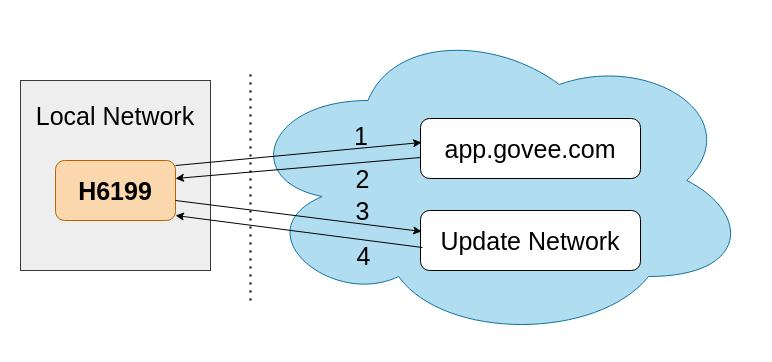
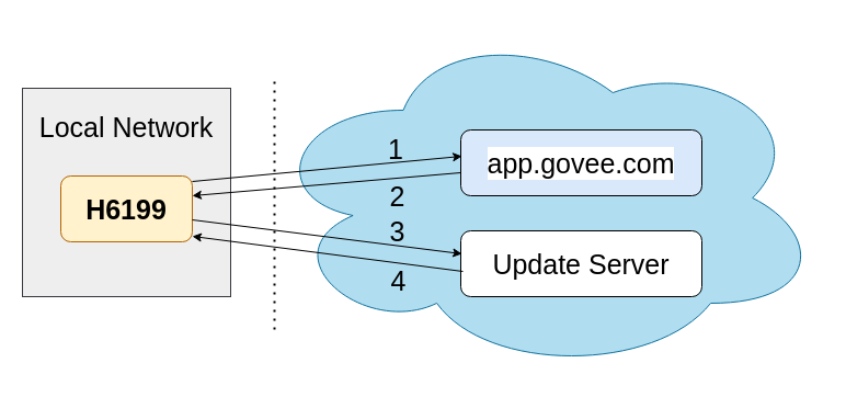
  <mxCell id="0" />
  <mxCell id="1" parent="0" />
  <mxCell id="2" value="&lt;div&gt;Local Network&lt;/div&gt;&lt;br&gt;&lt;div&gt;&lt;br&gt;&lt;/div&gt;&lt;div&gt;&lt;br&gt;&lt;/div&gt;&lt;div&gt;&lt;br&gt;&lt;/div&gt;" style="rounded=0;whiteSpace=wrap;html=1;labelBackgroundColor=none;fontSize=25;labelBorderColor=none;fillColor=#eeeeee;strokeColor=#36393d;" vertex="1" parent="1"><mxGeometry x="20" y="80" width="190" height="190" as="geometry" /></mxCell>
  <mxCell id="3" value="" style="ellipse;shape=cloud;whiteSpace=wrap;html=1;fillColor=#b1ddf0;strokeColor=#10739e;" vertex="1" parent="1"><mxGeometry x="240" y="20" width="510" height="320" as="geometry" /></mxCell>
  <mxCell id="4" value="" style="endArrow=none;dashed=1;html=1;dashPattern=1 3;strokeWidth=2;rounded=0;" edge="1" parent="1"><mxGeometry width="50" height="50" relative="1" as="geometry"><mxPoint x="250" y="300" as="sourcePoint" /><mxPoint x="250" y="70" as="targetPoint" /></mxGeometry></mxCell>
- <mxCell id="5" value="app.govee.com" style="rounded=1;whiteSpace=wrap;html=1;labelBackgroundColor=#FFFFFF;fontSize=25;" vertex="1" parent="1"><mxGeometry x="420" y="118" width="220" height="60" as="geometry" /></mxCell>
+ <mxCell id="5" value="app.govee.com" style="rounded=1;whiteSpace=wrap;html=1;labelBackgroundColor=#FFFFFF;fontSize=25;fillColor=#dae8fc;" vertex="1" parent="1"><mxGeometry x="420" y="118" width="220" height="60" as="geometry" /></mxCell>
  <mxCell id="6" value="" style="endArrow=classic;html=1;rounded=0;fontSize=25;exitX=1;exitY=0.25;exitDx=0;exitDy=0;entryX=0.005;entryY=0.4;entryDx=0;entryDy=0;entryPerimeter=0;" edge="1" parent="1" target="5"><mxGeometry width="50" height="50" relative="1" as="geometry"><mxPoint x="175" y="165" as="sourcePoint" /><mxPoint x="420" y="123" as="targetPoint" /></mxGeometry></mxCell>
- <mxCell id="7" value="&lt;font style=&quot;font-size: 25px;&quot;&gt;&lt;b&gt;H6199&lt;/b&gt;&lt;/font&gt;" style="rounded=1;whiteSpace=wrap;html=1;fillColor=#fad7ac;strokeColor=#b46504;" vertex="1" parent="1"><mxGeometry x="55" y="160" width="120" height="60" as="geometry" /></mxCell>
+ <mxCell id="7" value="&lt;font style=&quot;font-size: 25px;&quot;&gt;&lt;b&gt;H6199&lt;/b&gt;&lt;/font&gt;" style="rounded=1;whiteSpace=wrap;html=1;fillColor=#fff2cc;strokeColor=#b46504;" vertex="1" parent="1"><mxGeometry x="55" y="160" width="120" height="60" as="geometry" /></mxCell>
  <mxCell id="8" value="" style="endArrow=classic;html=1;rounded=0;fontSize=25;entryX=1;entryY=0.75;entryDx=0;entryDy=0;exitX=0;exitY=0.65;exitDx=0;exitDy=0;exitPerimeter=0;" edge="1" parent="1" source="5"><mxGeometry width="50" height="50" relative="1" as="geometry"><mxPoint x="420" y="138.662" as="sourcePoint" /><mxPoint x="175" y="178" as="targetPoint" /></mxGeometry></mxCell>
- <mxCell id="9" value="Update Network" style="rounded=1;whiteSpace=wrap;html=1;labelBackgroundColor=#FFFFFF;fontSize=25;" vertex="1" parent="1"><mxGeometry x="420" y="210" width="220" height="60" as="geometry" /></mxCell>
+ <mxCell id="9" value="Update Server" style="rounded=1;whiteSpace=wrap;html=1;labelBackgroundColor=#FFFFFF;fontSize=25;" vertex="1" parent="1"><mxGeometry x="420" y="210" width="220" height="60" as="geometry" /></mxCell>
  <mxCell id="10" value="" style="endArrow=classic;html=1;rounded=0;fontSize=25;entryX=0.005;entryY=0.383;entryDx=0;entryDy=0;exitX=1;exitY=0.75;exitDx=0;exitDy=0;entryPerimeter=0;" edge="1" parent="1"><mxGeometry width="50" height="50" relative="1" as="geometry"><mxPoint x="175" y="200" as="sourcePoint" /><mxPoint x="421.1" y="230.98" as="targetPoint" /></mxGeometry></mxCell>
  <mxCell id="11" value="" style="endArrow=classic;html=1;rounded=0;fontSize=25;entryX=1;entryY=1;entryDx=0;entryDy=0;exitX=0.009;exitY=0.617;exitDx=0;exitDy=0;exitPerimeter=0;" edge="1" parent="1" source="9"><mxGeometry width="50" height="50" relative="1" as="geometry"><mxPoint x="420" y="250" as="sourcePoint" /><mxPoint x="175" y="215" as="targetPoint" /></mxGeometry></mxCell>
  <mxCell id="12" value="&lt;div style=&quot;font-size: 25px;&quot;&gt;1&lt;/div&gt;" style="text;html=1;strokeColor=none;fillColor=none;align=center;verticalAlign=middle;whiteSpace=wrap;rounded=0;labelBackgroundColor=none;labelBorderColor=none;fontSize=25;fontStyle=0;rotation=0;" vertex="1" parent="1"><mxGeometry x="329.64" y="119.81" width="62" height="30" as="geometry" /></mxCell>
  <mxCell id="13" value="2" style="text;html=1;strokeColor=none;fillColor=none;align=center;verticalAlign=middle;whiteSpace=wrap;rounded=0;labelBackgroundColor=none;labelBorderColor=none;fontSize=25;fontStyle=0;rotation=0;" vertex="1" parent="1"><mxGeometry x="334.63" y="162.5" width="55" height="30" as="geometry" /></mxCell>
  <mxCell id="14" value="3" style="text;html=1;strokeColor=none;fillColor=none;align=center;verticalAlign=middle;whiteSpace=wrap;rounded=0;labelBackgroundColor=none;labelBorderColor=none;fontSize=25;fontStyle=0;rotation=0;" vertex="1" parent="1"><mxGeometry x="334.63" y="194.5" width="55" height="30" as="geometry" /></mxCell>
  <mxCell id="15" value="4" style="text;html=1;strokeColor=none;fillColor=none;align=center;verticalAlign=middle;whiteSpace=wrap;rounded=0;labelBackgroundColor=none;labelBorderColor=none;fontSize=25;fontStyle=0;rotation=0;" vertex="1" parent="1"><mxGeometry x="335.63" y="239.5" width="55" height="30" as="geometry" /></mxCell>
